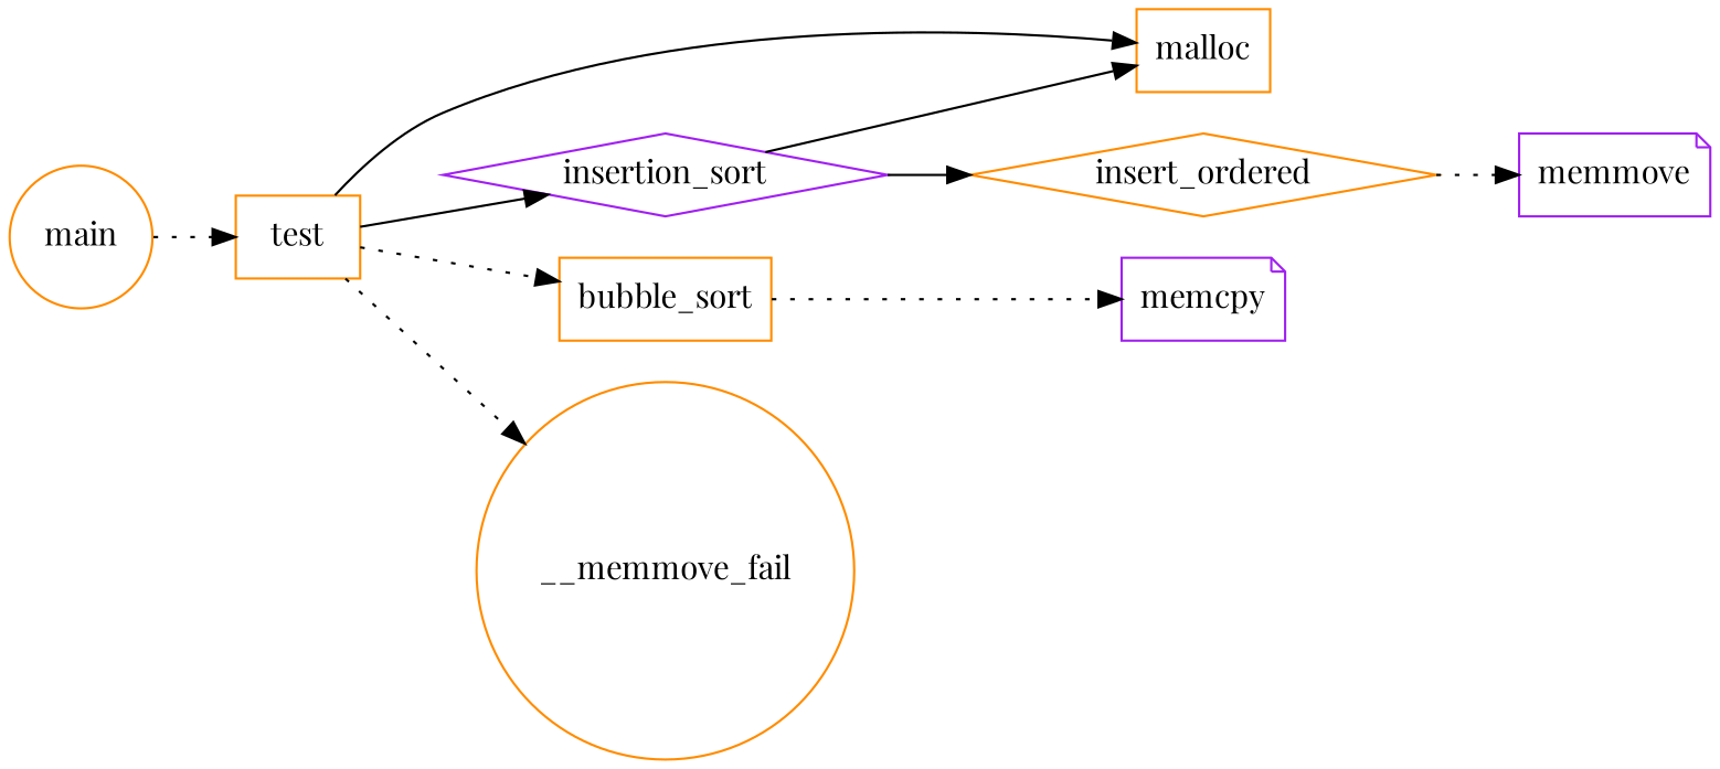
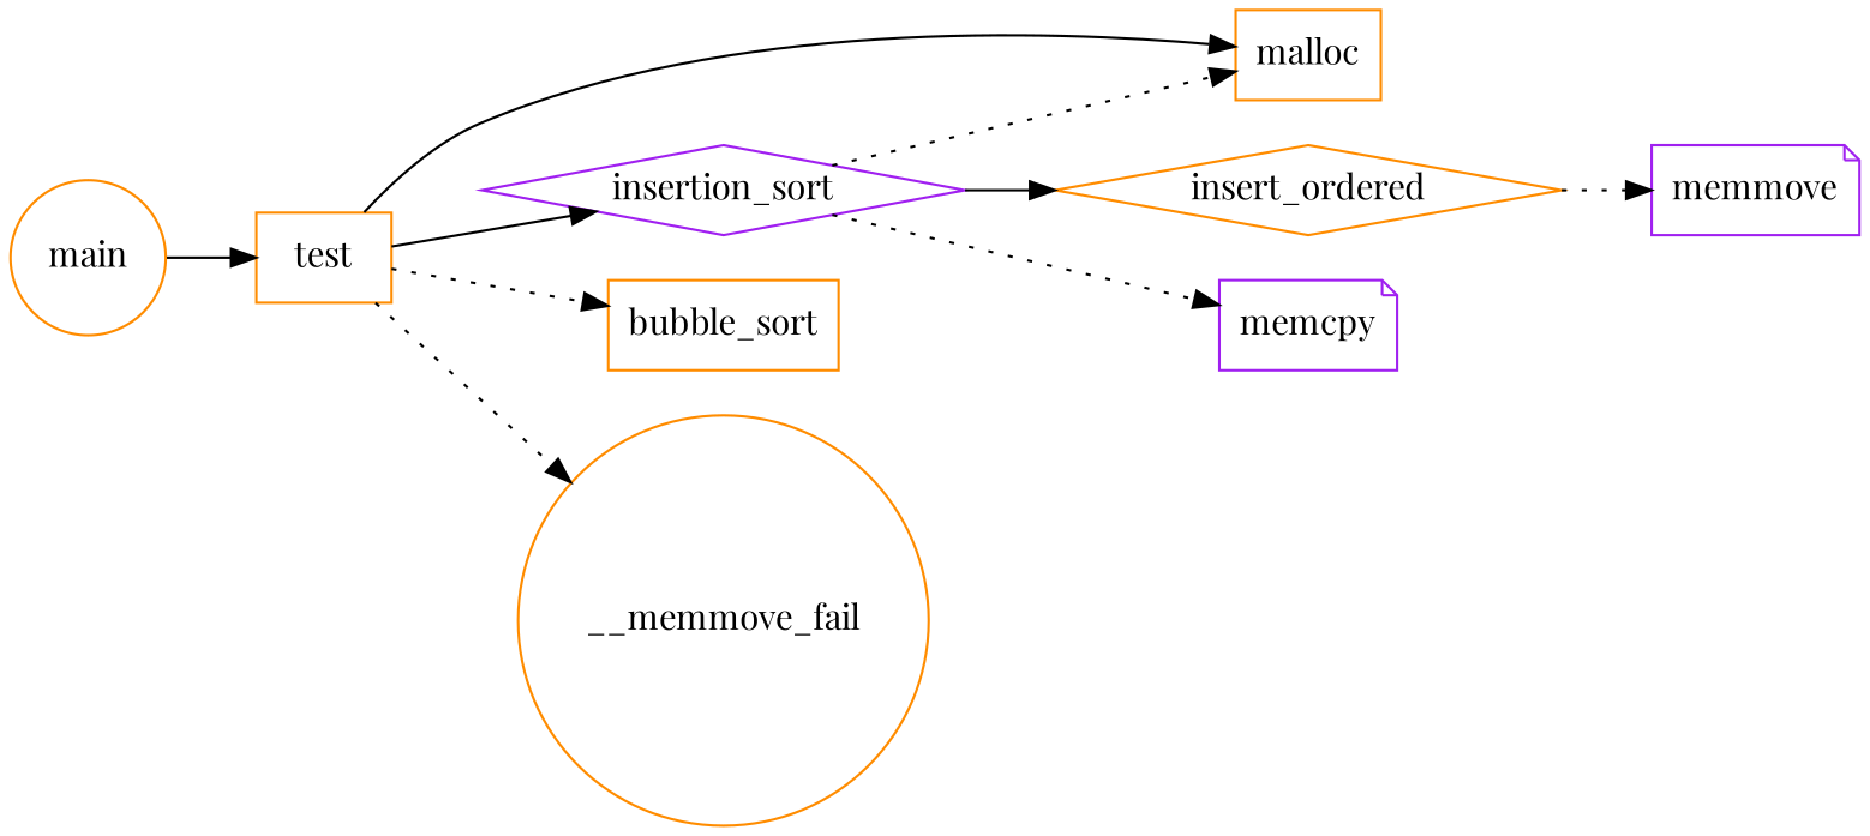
  digraph {
    fontname="Playfair Display"
    rankdir=LR
    node [color=darkorange fontname="Playfair Display" shape=box]
    edge [fontname="Playfair Display" style=solid]
    main [shape=circle]
    n2 [label=test]
    n3 [label=malloc]
    n4 [color=purple label=insertion_sort shape=diamond]
    n5 [label=bubble_sort]
    n6 [label=__memmove_fail shape=circle]
    n7 [color=purple label=memmove shape=note]
    n8 [label=insert_ordered shape=diamond]
    n9 [color=purple label=memcpy shape=note]
-   main -> n2 [style=dotted]
+   main -> n2
    n2 -> n3
    n2 -> n4
    n2 -> n5 [style=dotted]
    n2 -> n6 [style=dotted]
-   n4 -> n3
+   n4 -> n3 [style=dotted]
    n4 -> n8
-   n5 -> n9 [style=dotted]
+   n4 -> n9 [style=dotted]
    n8 -> n7 [style=dotted]
  }
